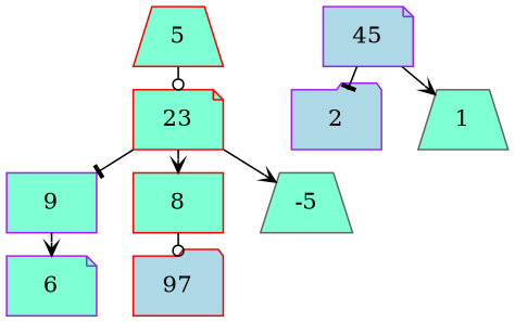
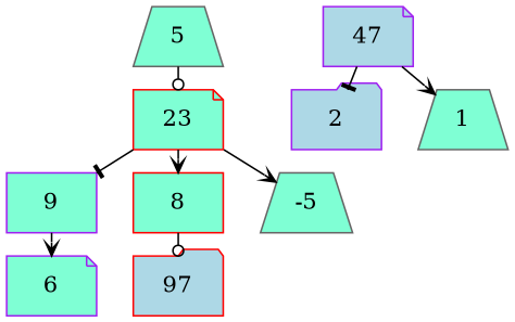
  digraph {
    nodesep=0.3
    ranksep=0.2
    node [color=purple fillcolor=aquamarine shape=trapezium style=filled]
    edge [arrowhead=vee arrowsize=0.8 side=left]
-   n1 [color=red label=5]
+   n1 [color=gray40 label=5]
    n2 [color=red label=23 shape=note]
    n3 [label=9 shape=box]
    n4 [color=red label=8 shape=box]
    n5 [color=gray40 label=-5]
-   n6 [fillcolor=lightblue label=45 shape=note]
+   n6 [fillcolor=lightblue label=47 shape=note]
    n7 [fillcolor=lightblue label=2 shape=folder]
    n8 [color=gray40 label=1]
    n9 [label=6 shape=note]
    n10 [color=red fillcolor=lightblue label=97 shape=folder]
    n1 -> n2 [arrowhead=odot]
    n2 -> n3 [arrowhead=tee]
    n2 -> n4 [side=""]
    n2 -> n5 [side=""]
    n3 -> n9
    n4 -> n10 [arrowhead=odot]
    n6 -> n7 [arrowhead=tee]
    n6 -> n8 [side=""]
  }
